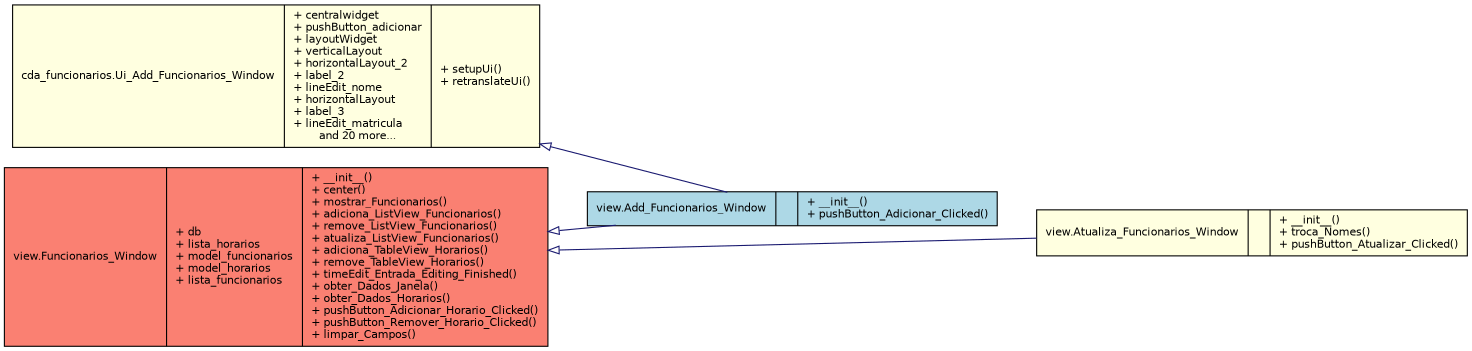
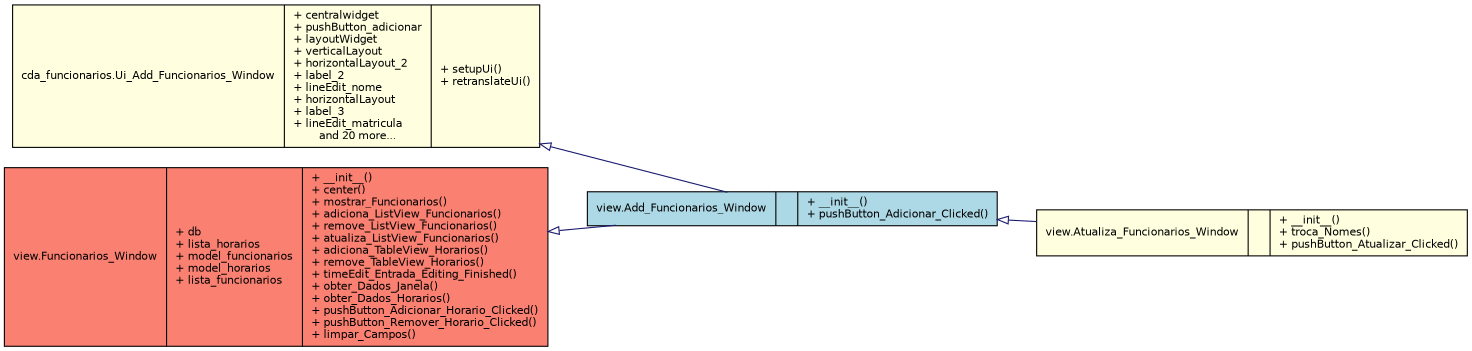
  digraph {
    rankdir=LR
    node [color=black fillcolor=lightyellow fontname=Helvetica fontsize=10 shape=record style=filled]
    edge [arrowtail=onormal color=midnightblue dir=back fontname=Helvetica fontsize=10 labelfontname=Helvetica labelfontsize=10 style=solid]
    n1 [fillcolor=salmon fontcolor=black height=0.2 label="{view.Funcionarios_Window\n|+ db\l+ lista_horarios\l+ model_funcionarios\l+ model_horarios\l+ lista_funcionarios\l|+ __init__()\l+ center()\l+ mostrar_Funcionarios()\l+ adiciona_ListView_Funcionarios()\l+ remove_ListView_Funcionarios()\l+ atualiza_ListView_Funcionarios()\l+ adiciona_TableView_Horarios()\l+ remove_TableView_Horarios()\l+ timeEdit_Entrada_Editing_Finished()\l+ obter_Dados_Janela()\l+ obter_Dados_Horarios()\l+ pushButton_Adicionar_Horario_Clicked()\l+ pushButton_Remover_Horario_Clicked()\l+ limpar_Campos()\l}" width=0.4]
    n2 [fillcolor=lightblue height=0.2 label="{view.Add_Funcionarios_Window\n||+ __init__()\l+ pushButton_Adicionar_Clicked()\l}" width=0.4]
    n3 [height=0.2 label="{view.Atualiza_Funcionarios_Window\n||+ __init__()\l+ troca_Nomes()\l+ pushButton_Atualizar_Clicked()\l}" width=0.4]
    n4 [height=0.2 label="{cda_funcionarios.Ui_Add_Funcionarios_Window\n|+ centralwidget\l+ pushButton_adicionar\l+ layoutWidget\l+ verticalLayout\l+ horizontalLayout_2\l+ label_2\l+ lineEdit_nome\l+ horizontalLayout\l+ label_3\l+ lineEdit_matricula\land 20 more...|+ setupUi()\l+ retranslateUi()\l}" width=0.4]
    n1 -> n2
-   n1 -> n3
+   n2 -> n3
    n4 -> n2
  }
